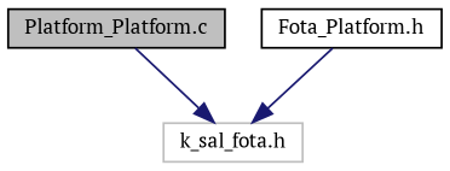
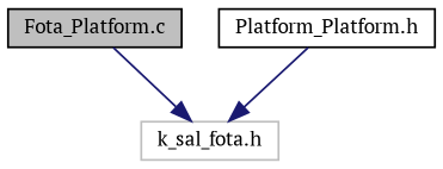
  digraph {
    fontname="PT Serif"
    node [color=black fillcolor=white fontname="PT Serif" fontsize=10 shape=record style=filled]
    edge [color=midnightblue fontname="PT Serif" fontsize=10 labelfontname=Helvetica labelfontsize=10 style=solid]
-   n1 [fillcolor=grey75 fontcolor=black height=0.2 label="Platform_Platform.c" width=0.4]
+   n1 [fillcolor=grey75 fontcolor=black height=0.2 label="Fota_Platform.c" width=0.4]
    n2 [color=grey75 height=0.2 label="k_sal_fota.h" width=0.4]
-   n3 [height=0.2 label="Fota_Platform.h" width=0.4]
+   n3 [height=0.2 label="Platform_Platform.h" width=0.4]
    n1 -> n2
    n3 -> n2
  }
